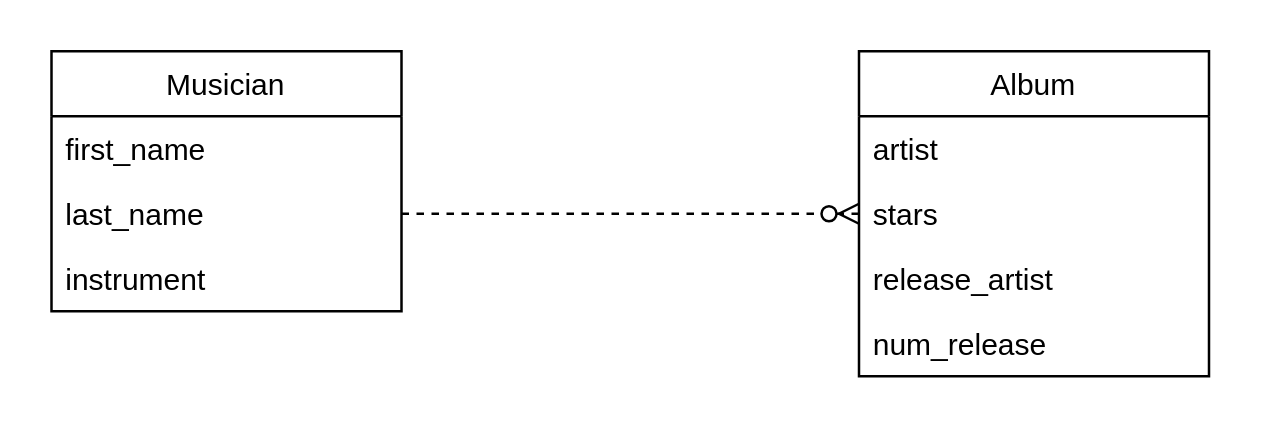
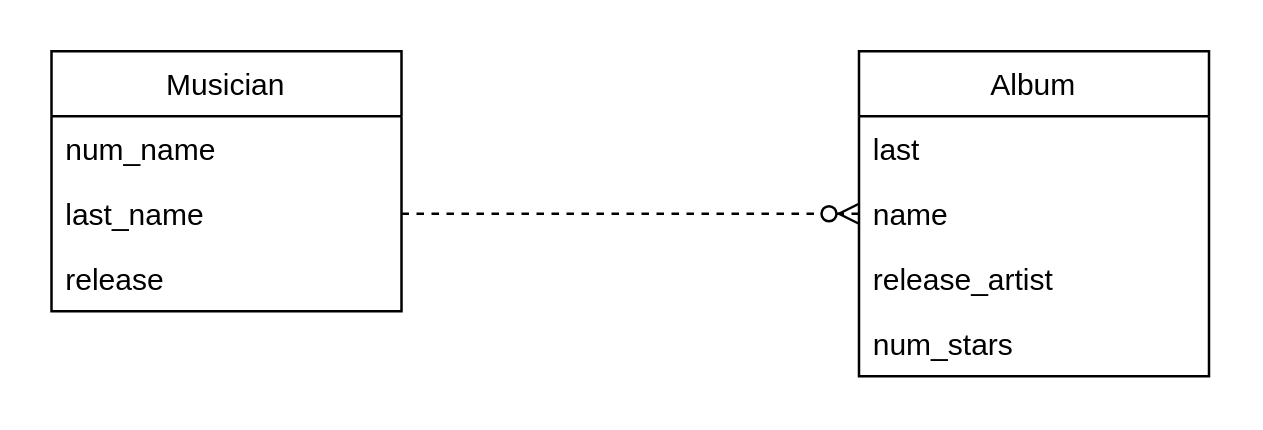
  <mxCell id="0" />
  <mxCell id="1" parent="0" />
  <mxCell id="2" value="Musician" style="swimlane;fontStyle=0;childLayout=stackLayout;horizontal=1;startSize=26;fillColor=none;horizontalStack=0;resizeParent=1;resizeParentMax=0;resizeLast=0;collapsible=1;marginBottom=0;" vertex="1" parent="1"><mxGeometry x="20" y="20" width="140" height="104" as="geometry" /></mxCell>
- <mxCell id="3" value="first_name" style="text;strokeColor=none;fillColor=none;align=left;verticalAlign=top;spacingLeft=4;spacingRight=4;overflow=hidden;rotatable=0;points=[[0,0.5],[1,0.5]];portConstraint=eastwest;" vertex="1" parent="2"><mxGeometry y="26" width="140" height="26" as="geometry" /></mxCell>
+ <mxCell id="3" value="num_name" style="text;strokeColor=none;fillColor=none;align=left;verticalAlign=top;spacingLeft=4;spacingRight=4;overflow=hidden;rotatable=0;points=[[0,0.5],[1,0.5]];portConstraint=eastwest;" vertex="1" parent="2"><mxGeometry y="26" width="140" height="26" as="geometry" /></mxCell>
  <mxCell id="4" value="last_name" style="text;strokeColor=none;fillColor=none;align=left;verticalAlign=top;spacingLeft=4;spacingRight=4;overflow=hidden;rotatable=0;points=[[0,0.5],[1,0.5]];portConstraint=eastwest;" vertex="1" parent="2"><mxGeometry y="52" width="140" height="26" as="geometry" /></mxCell>
- <mxCell id="5" value="instrument" style="text;strokeColor=none;fillColor=none;align=left;verticalAlign=top;spacingLeft=4;spacingRight=4;overflow=hidden;rotatable=0;points=[[0,0.5],[1,0.5]];portConstraint=eastwest;" vertex="1" parent="2"><mxGeometry y="78" width="140" height="26" as="geometry" /></mxCell>
+ <mxCell id="5" value="release" style="text;strokeColor=none;fillColor=none;align=left;verticalAlign=top;spacingLeft=4;spacingRight=4;overflow=hidden;rotatable=0;points=[[0,0.5],[1,0.5]];portConstraint=eastwest;" vertex="1" parent="2"><mxGeometry y="78" width="140" height="26" as="geometry" /></mxCell>
  <mxCell id="6" value="Album" style="swimlane;fontStyle=0;childLayout=stackLayout;horizontal=1;startSize=26;fillColor=none;horizontalStack=0;resizeParent=1;resizeParentMax=0;resizeLast=0;collapsible=1;marginBottom=0;" vertex="1" parent="1"><mxGeometry x="343" y="20" width="140" height="130" as="geometry" /></mxCell>
- <mxCell id="7" value="artist" style="text;strokeColor=none;fillColor=none;align=left;verticalAlign=top;spacingLeft=4;spacingRight=4;overflow=hidden;rotatable=0;points=[[0,0.5],[1,0.5]];portConstraint=eastwest;" vertex="1" parent="6"><mxGeometry y="26" width="140" height="26" as="geometry" /></mxCell>
- <mxCell id="8" value="stars" style="text;strokeColor=none;fillColor=none;align=left;verticalAlign=top;spacingLeft=4;spacingRight=4;overflow=hidden;rotatable=0;points=[[0,0.5],[1,0.5]];portConstraint=eastwest;" vertex="1" parent="6"><mxGeometry y="52" width="140" height="26" as="geometry" /></mxCell>
+ <mxCell id="7" value="last" style="text;strokeColor=none;fillColor=none;align=left;verticalAlign=top;spacingLeft=4;spacingRight=4;overflow=hidden;rotatable=0;points=[[0,0.5],[1,0.5]];portConstraint=eastwest;" vertex="1" parent="6"><mxGeometry y="26" width="140" height="26" as="geometry" /></mxCell>
+ <mxCell id="8" value="name" style="text;strokeColor=none;fillColor=none;align=left;verticalAlign=top;spacingLeft=4;spacingRight=4;overflow=hidden;rotatable=0;points=[[0,0.5],[1,0.5]];portConstraint=eastwest;" vertex="1" parent="6"><mxGeometry y="52" width="140" height="26" as="geometry" /></mxCell>
  <mxCell id="9" value="release_artist" style="text;strokeColor=none;fillColor=none;align=left;verticalAlign=top;spacingLeft=4;spacingRight=4;overflow=hidden;rotatable=0;points=[[0,0.5],[1,0.5]];portConstraint=eastwest;" vertex="1" parent="6"><mxGeometry y="78" width="140" height="26" as="geometry" /></mxCell>
- <mxCell id="10" value="num_release" style="text;strokeColor=none;fillColor=none;align=left;verticalAlign=top;spacingLeft=4;spacingRight=4;overflow=hidden;rotatable=0;points=[[0,0.5],[1,0.5]];portConstraint=eastwest;" vertex="1" parent="6"><mxGeometry y="104" width="140" height="26" as="geometry" /></mxCell>
+ <mxCell id="10" value="num_stars" style="text;strokeColor=none;fillColor=none;align=left;verticalAlign=top;spacingLeft=4;spacingRight=4;overflow=hidden;rotatable=0;points=[[0,0.5],[1,0.5]];portConstraint=eastwest;" vertex="1" parent="6"><mxGeometry y="104" width="140" height="26" as="geometry" /></mxCell>
  <mxCell id="11" style="edgeStyle=orthogonalEdgeStyle;rounded=0;orthogonalLoop=1;jettySize=auto;html=1;exitX=1;exitY=0.5;exitDx=0;exitDy=0;entryX=0;entryY=0.5;entryDx=0;entryDy=0;endArrow=ERzeroToMany;endFill=1;dashed=1;" edge="1" parent="1" source="4" target="8"><mxGeometry relative="1" as="geometry" /></mxCell>
